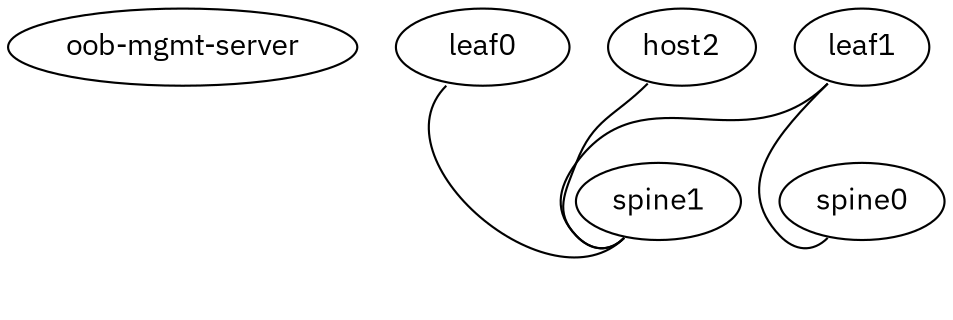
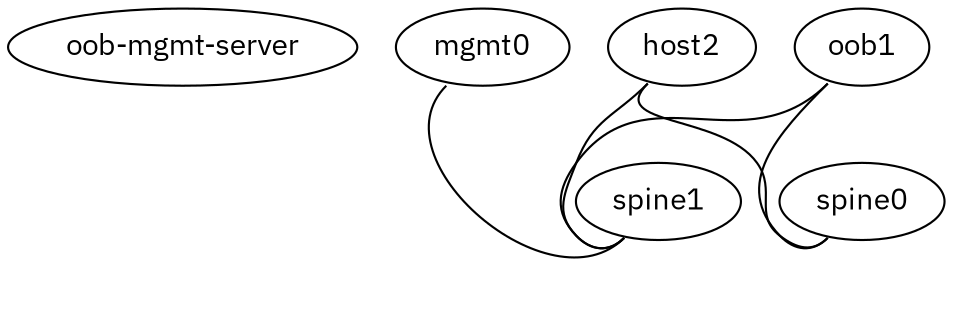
  graph {
    fontname="IBM Plex Sans"
    node [fontname="IBM Plex Sans" function=leaf]
    edge [fontname="IBM Plex Sans" headport=swp2 tailport=swp2]
    "oob-mgmt-server" [function="oob-server" mgmt_ip="10.100.68.254/24"]
    spine1 [function=spine]
-   leaf0
+   leaf0 [label=mgmt0]
    spine0 [function=spine]
-   leaf1
+   leaf1 [label=oob1]
    n6 [label=host2]
    leaf0 -- spine1 [headport=swp1]
    leaf1 -- spine1
    leaf1 -- spine0 [tailport=swp1]
    n6 -- spine1 [headport=swp3]
+   n6 -- spine0 [headport=swp3 tailport=swp1]
  }
